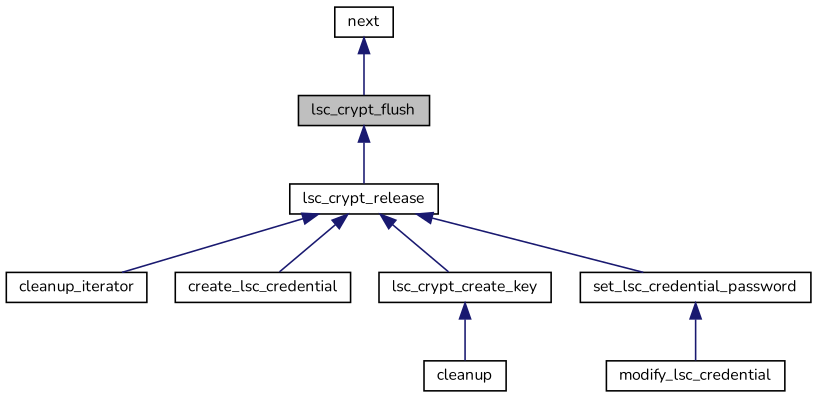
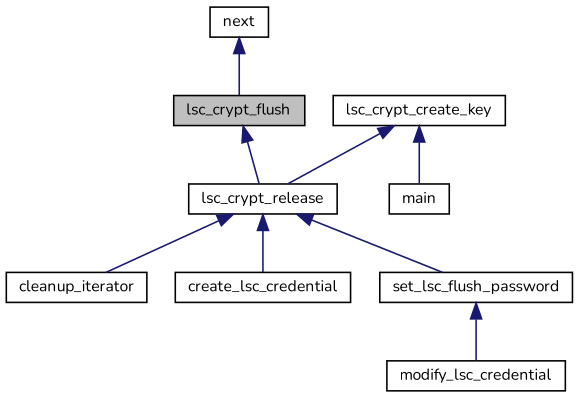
  digraph {
    fontname=Nunito
    rankdir=TB
    node [color=black fontname=Nunito fontsize=10 shape=record]
    edge [color=midnightblue dir=back fontname=Nunito fontsize=10 labelfontname=FreeSans labelfontsize=10 style=solid]
    n1 [fillcolor=grey75 fontcolor=black height=0.2 label=lsc_crypt_flush style=filled width=0.4]
    n2 [height=0.2 label=lsc_crypt_release width=0.4]
    n3 [height=0.2 label=cleanup_iterator width=0.4]
    n4 [height=0.2 label=create_lsc_credential width=0.4]
    n5 [height=0.2 label=lsc_crypt_create_key width=0.4]
-   n6 [height=0.2 label=set_lsc_credential_password width=0.4]
+   n6 [height=0.2 label=set_lsc_flush_password width=0.4]
    n7 [height=0.2 label=next width=0.4]
-   n8 [height=0.2 label=cleanup width=0.4]
+   n8 [height=0.2 label=main width=0.4]
    n9 [height=0.2 label=modify_lsc_credential width=0.4]
    n1 -> n2
    n2 -> n3
    n2 -> n4
-   n2 -> n5
+   n5 -> n2
    n2 -> n6
    n5 -> n8
    n6 -> n9
    n7 -> n1
  }
